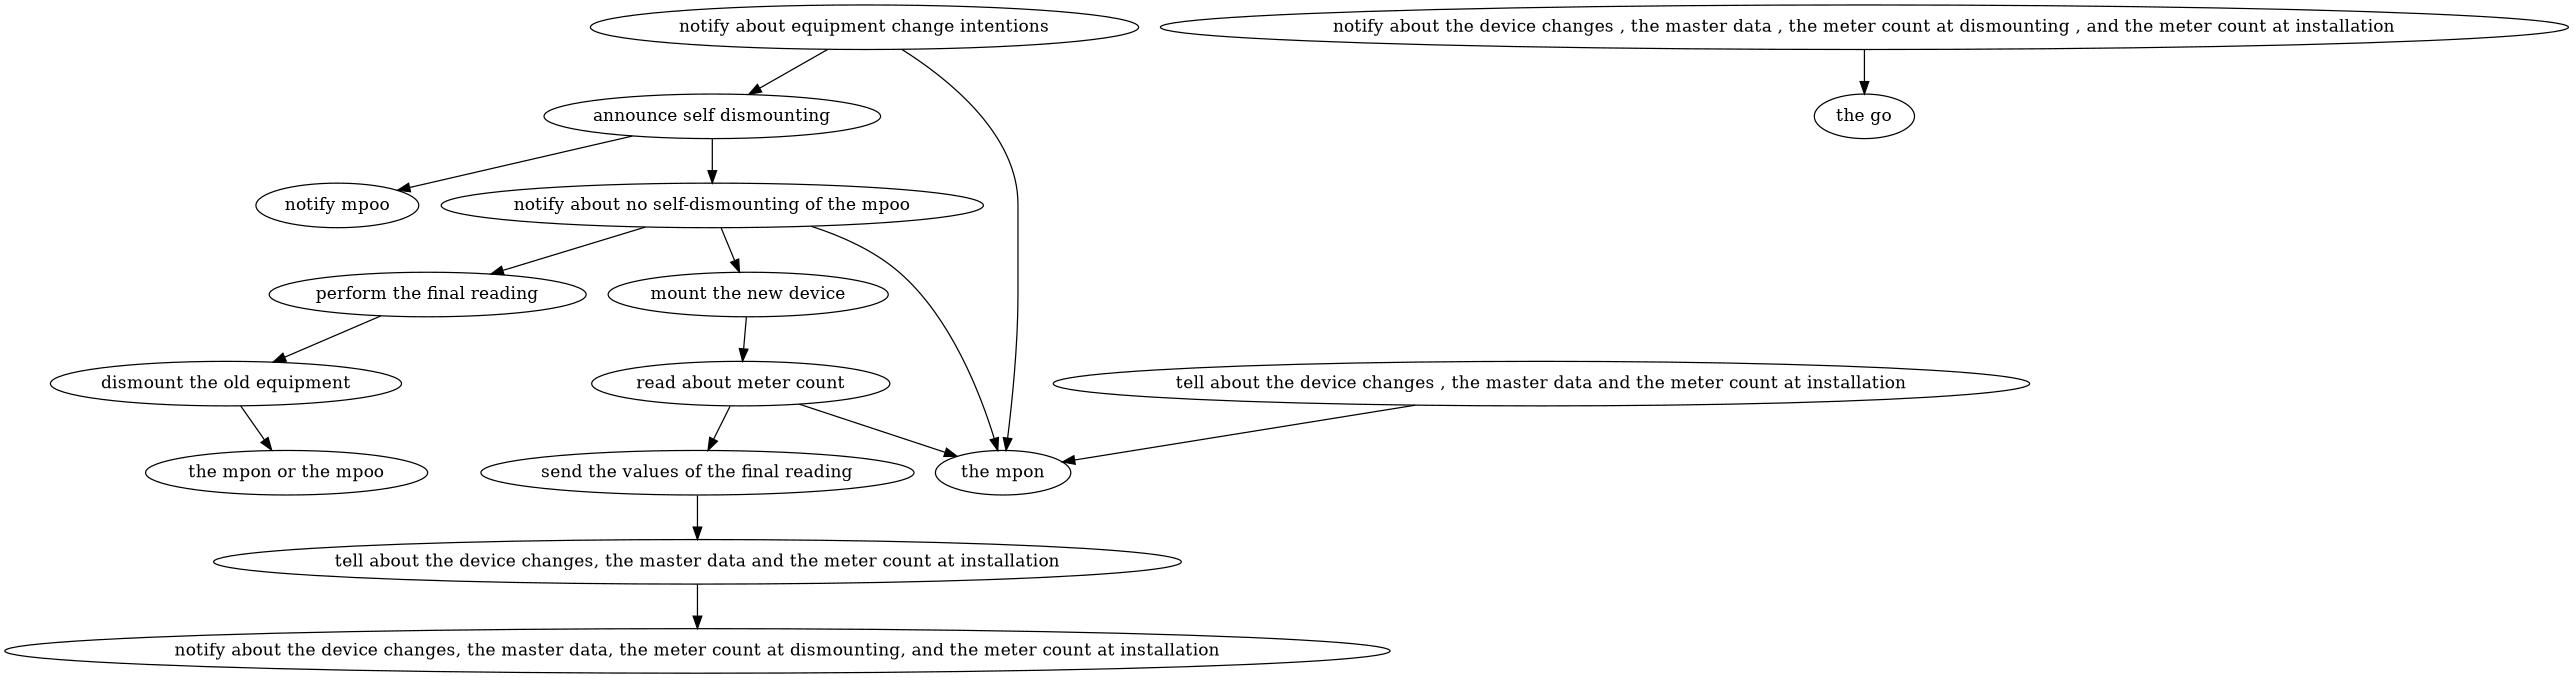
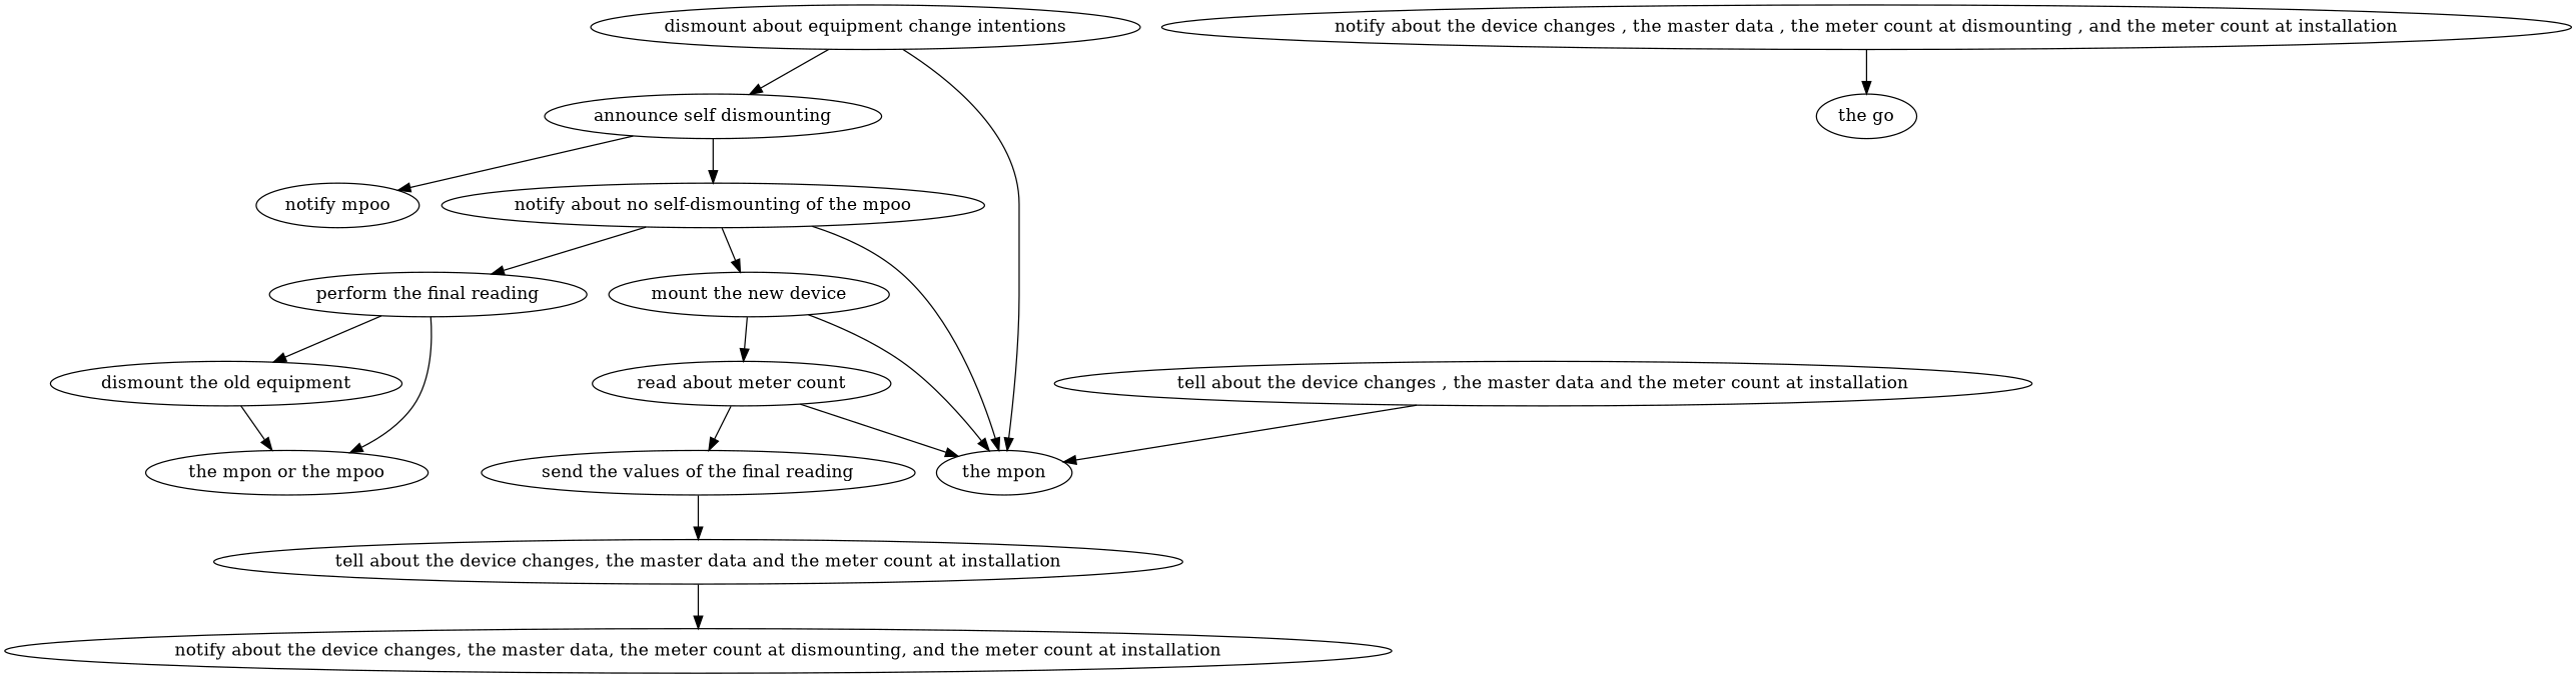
  strict digraph {
    edge [attrs="{'type': 'flow', 'label': 'flow'}"]
-   "notify about equipment change intentions" [attrs="{'type': 'Activity', 'label': 'notify about equipment change intentions'}"]
+   "notify about equipment change intentions" [attrs="{'type': 'Activity', 'label': 'notify about equipment change intentions'}" label="dismount about equipment change intentions"]
    "announce self dismounting" [attrs="{'type': 'Activity', 'label': 'announce self dismounting'}"]
    "the mpon" [attrs="{'type': 'Actor', 'label': 'the mpon'}"]
    "notify about no self-dismounting of the mpoo" [attrs="{'type': 'Activity', 'label': 'notify about no self-dismounting of the mpoo'}"]
    n5 [attrs="{'type': 'Actor', 'label': 'the mpoo'}" label="notify mpoo"]
    "perform the final reading" [attrs="{'type': 'Activity', 'label': 'perform the final reading'}"]
    "mount the new device" [attrs="{'type': 'Activity', 'label': 'mount the new device'}"]
    "dismount the old equipment" [attrs="{'type': 'Activity', 'label': 'dismount the old equipment'}"]
    "the mpon or the mpoo" [attrs="{'type': 'Actor', 'label': 'the mpon or the mpoo'}"]
    n10 [attrs="{'type': 'Activity', 'label': 'read the meter count'}" label="read about meter count"]
    "send the values of the final reading" [attrs="{'type': 'Activity', 'label': 'send the values of the final reading'}"]
    "tell about the device changes, the master data and the meter count at installation" [attrs="{'type': 'Activity', 'label': 'tell about the device changes, the master data and the meter count at installation'}"]
    "notify about the device changes, the master data, the meter count at dismounting, and the meter count at installation" [attrs="{'type': 'Activity', 'label': 'notify about the device changes, the master data, the meter count at dismounting, and the meter count at installation'}"]
    "tell about the device changes , the master data and the meter count at installation" [attrs="{'type': 'Activity', 'label': 'tell about the device changes , the master data and the meter count at installation'}"]
    "notify about the device changes , the master data , the meter count at dismounting , and the meter count at installation" [attrs="{'type': 'Activity', 'label': 'notify about the device changes , the master data , the meter count at dismounting , and the meter count at installation'}"]
    "the go" [attrs="{'type': 'Actor', 'label': 'the go'}"]
    "notify about equipment change intentions" -> "announce self dismounting"
    "notify about equipment change intentions" -> "the mpon" [attrs="{'type': 'actor performer', 'label': 'actor performer'}"]
    "announce self dismounting" -> "notify about no self-dismounting of the mpoo"
    "announce self dismounting" -> n5 [attrs="{'type': 'actor performer', 'label': 'actor performer'}"]
    "notify about no self-dismounting of the mpoo" -> "the mpon" [attrs="{'type': 'actor performer', 'label': 'actor performer'}"]
    "notify about no self-dismounting of the mpoo" -> "perform the final reading"
    "notify about no self-dismounting of the mpoo" -> "mount the new device"
    "perform the final reading" -> "dismount the old equipment"
+   "perform the final reading" -> "the mpon or the mpoo" [attrs="{'type': 'actor performer', 'label': 'actor performer'}"]
+   "mount the new device" -> "the mpon" [attrs="{'type': 'actor performer', 'label': 'actor performer'}"]
    "mount the new device" -> n10
    "dismount the old equipment" -> "the mpon or the mpoo" [attrs="{'type': 'actor performer', 'label': 'actor performer'}"]
    n10 -> "the mpon" [attrs="{'type': 'actor performer', 'label': 'actor performer'}"]
    n10 -> "send the values of the final reading"
    "send the values of the final reading" -> "tell about the device changes, the master data and the meter count at installation"
    "tell about the device changes, the master data and the meter count at installation" -> "notify about the device changes, the master data, the meter count at dismounting, and the meter count at installation"
    "tell about the device changes , the master data and the meter count at installation" -> "the mpon" [attrs="{'type': 'actor performer', 'label': 'actor performer'}"]
    "notify about the device changes , the master data , the meter count at dismounting , and the meter count at installation" -> "the go" [attrs="{'type': 'actor performer', 'label': 'actor performer'}"]
  }
